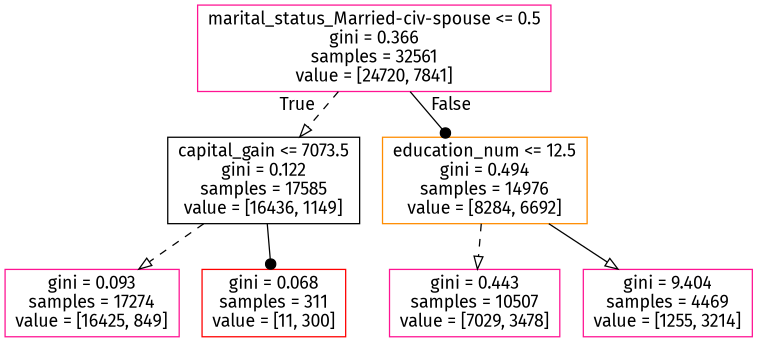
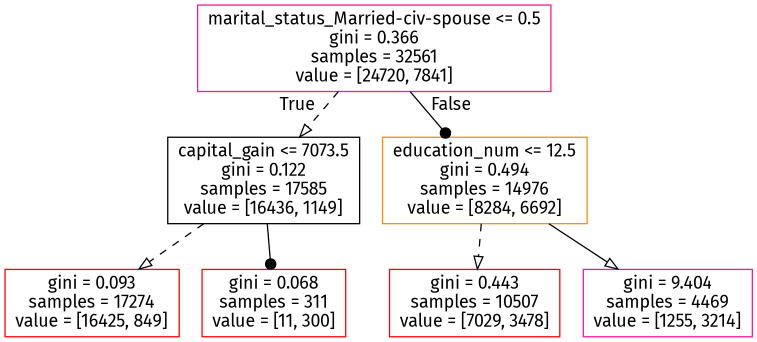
  digraph {
    fontname="Fira Sans"
    node [color=deeppink fontname="Fira Sans" shape=box]
    edge [arrowhead=onormal fontname="Fira Sans" style=dashed]
    n1 [label="marital_status_Married-civ-spouse <= 0.5\ngini = 0.366\nsamples = 32561\nvalue = [24720, 7841]"]
    n2 [color=black label="capital_gain <= 7073.5\ngini = 0.122\nsamples = 17585\nvalue = [16436, 1149]"]
    n3 [color=darkorange label="education_num <= 12.5\ngini = 0.494\nsamples = 14976\nvalue = [8284, 6692]"]
-   n4 [label="gini = 0.093\nsamples = 17274\nvalue = [16425, 849]"]
+   n4 [color=red label="gini = 0.093\nsamples = 17274\nvalue = [16425, 849]"]
    n5 [color=red label="gini = 0.068\nsamples = 311\nvalue = [11, 300]"]
-   n6 [label="gini = 0.443\nsamples = 10507\nvalue = [7029, 3478]"]
+   n6 [color=red label="gini = 0.443\nsamples = 10507\nvalue = [7029, 3478]"]
    n7 [label="gini = 9.404\nsamples = 4469\nvalue = [1255, 3214]"]
    n1 -> n2 [headlabel=True labelangle=45 labeldistance=2.5]
    n1 -> n3 [arrowhead=dot headlabel=False labelangle=-45 labeldistance=2.5 style=solid]
    n2 -> n4
    n2 -> n5 [arrowhead=dot style=solid]
    n3 -> n6
    n3 -> n7 [style=solid]
  }
